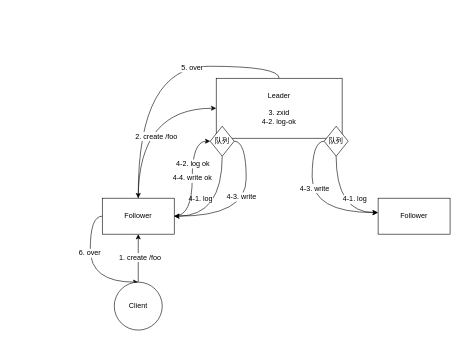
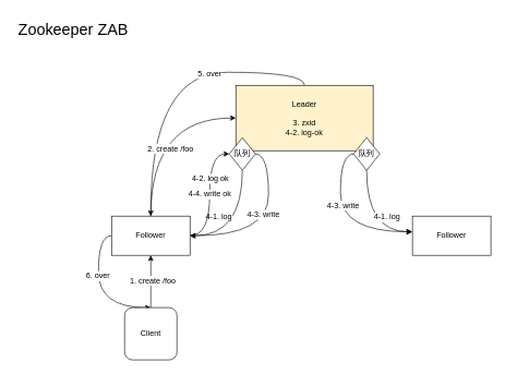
  <mxCell id="0" />
  <mxCell id="1" parent="0" />
  <mxCell id="2" style="edgeStyle=orthogonalEdgeStyle;curved=1;rounded=0;orthogonalLoop=1;jettySize=auto;html=1;entryX=1;entryY=0.5;entryDx=0;entryDy=0;exitX=0.5;exitY=1;exitDx=0;exitDy=0;" edge="1" parent="1" source="23" target="16"><mxGeometry relative="1" as="geometry" /></mxCell>
  <mxCell id="3" value="&lt;font style=&quot;font-size: 12px&quot;&gt;4-1. log&lt;/font&gt;" style="edgeLabel;html=1;align=center;verticalAlign=middle;resizable=0;points=[];" vertex="1" connectable="0" parent="2"><mxGeometry x="-0.223" y="-37" relative="1" as="geometry"><mxPoint as="offset" /></mxGeometry></mxCell>
  <mxCell id="4" style="edgeStyle=orthogonalEdgeStyle;curved=1;rounded=0;orthogonalLoop=1;jettySize=auto;html=1;entryX=0;entryY=0.4;entryDx=0;entryDy=0;entryPerimeter=0;exitX=0.5;exitY=1;exitDx=0;exitDy=0;" edge="1" parent="1" source="26" target="17"><mxGeometry relative="1" as="geometry" /></mxCell>
  <mxCell id="5" value="&lt;font style=&quot;font-size: 12px&quot;&gt;4-1. log&lt;/font&gt;" style="edgeLabel;html=1;align=center;verticalAlign=middle;resizable=0;points=[];" vertex="1" connectable="0" parent="4"><mxGeometry x="-0.171" y="29" relative="1" as="geometry"><mxPoint x="1" y="3" as="offset" /></mxGeometry></mxCell>
  <mxCell id="6" style="edgeStyle=orthogonalEdgeStyle;curved=1;rounded=0;orthogonalLoop=1;jettySize=auto;html=1;entryX=0.5;entryY=0;entryDx=0;entryDy=0;fontSize=12;exitX=0.5;exitY=0;exitDx=0;exitDy=0;" edge="1" parent="1" source="8" target="16"><mxGeometry relative="1" as="geometry" /></mxCell>
  <mxCell id="7" value="5. over" style="edgeLabel;html=1;align=center;verticalAlign=middle;resizable=0;points=[];fontSize=12;" vertex="1" connectable="0" parent="6"><mxGeometry x="-0.301" y="2" relative="1" as="geometry"><mxPoint as="offset" /></mxGeometry></mxCell>
- <mxCell id="8" value="Leader&lt;br&gt;&lt;br&gt;3. zxid&lt;br&gt;4-2. log-ok" style="rounded=0;whiteSpace=wrap;html=1;" vertex="1" parent="1"><mxGeometry x="360" y="130" width="210" height="100" as="geometry" /></mxCell>
+ <mxCell id="8" value="Leader&lt;br&gt;&lt;br&gt;3. zxid&lt;br&gt;4-2. log-ok" style="rounded=0;whiteSpace=wrap;html=1;fillColor=#fff2cc;" vertex="1" parent="1"><mxGeometry x="360" y="130" width="210" height="100" as="geometry" /></mxCell>
  <mxCell id="9" style="edgeStyle=orthogonalEdgeStyle;curved=1;rounded=0;orthogonalLoop=1;jettySize=auto;html=1;exitX=0.5;exitY=0;exitDx=0;exitDy=0;entryX=0;entryY=0.5;entryDx=0;entryDy=0;" edge="1" parent="1" source="16" target="8"><mxGeometry relative="1" as="geometry" /></mxCell>
  <mxCell id="10" value="&lt;font style=&quot;font-size: 12px&quot;&gt;2. create /foo&lt;/font&gt;" style="edgeLabel;html=1;align=center;verticalAlign=middle;resizable=0;points=[];" vertex="1" connectable="0" parent="9"><mxGeometry x="-0.254" y="-29" relative="1" as="geometry"><mxPoint as="offset" /></mxGeometry></mxCell>
  <mxCell id="11" style="edgeStyle=orthogonalEdgeStyle;curved=1;rounded=0;orthogonalLoop=1;jettySize=auto;html=1;exitX=1;exitY=0.5;exitDx=0;exitDy=0;entryX=0;entryY=0.5;entryDx=0;entryDy=0;" edge="1" parent="1" source="16" target="23"><mxGeometry relative="1" as="geometry" /></mxCell>
  <mxCell id="12" value="&lt;font style=&quot;font-size: 12px&quot;&gt;4-2. log ok&lt;/font&gt;" style="edgeLabel;html=1;align=center;verticalAlign=middle;resizable=0;points=[];" vertex="1" connectable="0" parent="11"><mxGeometry x="0.276" relative="1" as="geometry"><mxPoint as="offset" /></mxGeometry></mxCell>
  <mxCell id="13" value="4-4. write ok" style="edgeLabel;html=1;align=center;verticalAlign=middle;resizable=0;points=[];fontSize=12;" vertex="1" connectable="0" parent="11"><mxGeometry x="0.016" y="1" relative="1" as="geometry"><mxPoint as="offset" /></mxGeometry></mxCell>
  <mxCell id="14" style="edgeStyle=orthogonalEdgeStyle;curved=1;rounded=0;orthogonalLoop=1;jettySize=auto;html=1;entryX=0.5;entryY=0;entryDx=0;entryDy=0;fontSize=12;exitX=0;exitY=0.5;exitDx=0;exitDy=0;" edge="1" parent="1" source="16" target="20"><mxGeometry relative="1" as="geometry"><Array as="points"><mxPoint x="150" y="360" /><mxPoint x="150" y="470" /></Array></mxGeometry></mxCell>
  <mxCell id="15" value="6. over" style="edgeLabel;html=1;align=center;verticalAlign=middle;resizable=0;points=[];fontSize=12;" vertex="1" connectable="0" parent="14"><mxGeometry x="-0.229" y="-2" relative="1" as="geometry"><mxPoint as="offset" /></mxGeometry></mxCell>
  <mxCell id="16" value="Follower" style="rounded=0;whiteSpace=wrap;html=1;" vertex="1" parent="1"><mxGeometry x="170" y="330" width="120" height="60" as="geometry" /></mxCell>
  <mxCell id="17" value="Follower" style="rounded=0;whiteSpace=wrap;html=1;" vertex="1" parent="1"><mxGeometry x="630" y="330" width="120" height="60" as="geometry" /></mxCell>
  <mxCell id="18" style="edgeStyle=orthogonalEdgeStyle;curved=1;rounded=0;orthogonalLoop=1;jettySize=auto;html=1;exitX=0.5;exitY=0;exitDx=0;exitDy=0;entryX=0.5;entryY=1;entryDx=0;entryDy=0;" edge="1" parent="1" source="20" target="16"><mxGeometry relative="1" as="geometry" /></mxCell>
  <mxCell id="19" value="&lt;font style=&quot;font-size: 12px&quot;&gt;1. create /foo&lt;/font&gt;" style="edgeLabel;html=1;align=center;verticalAlign=middle;resizable=0;points=[];" vertex="1" connectable="0" parent="18"><mxGeometry x="0.05" y="-2" relative="1" as="geometry"><mxPoint as="offset" /></mxGeometry></mxCell>
- <mxCell id="20" value="Client" style="ellipse;whiteSpace=wrap;html=1;aspect=fixed;" vertex="1" parent="1"><mxGeometry x="190" y="470" width="80" height="80" as="geometry" /></mxCell>
+ <mxCell id="20" value="Client" style="whiteSpace=wrap;html=1;aspect=fixed;rounded=1;" vertex="1" parent="1"><mxGeometry x="190" y="470" width="80" height="80" as="geometry" /></mxCell>
  <mxCell id="21" style="edgeStyle=orthogonalEdgeStyle;curved=1;rounded=0;orthogonalLoop=1;jettySize=auto;html=1;" edge="1" parent="1" source="23"><mxGeometry relative="1" as="geometry"><mxPoint x="290" y="360" as="targetPoint" /><Array as="points"><mxPoint x="410" y="235" /><mxPoint x="410" y="360" /></Array></mxGeometry></mxCell>
  <mxCell id="22" value="&lt;font style=&quot;font-size: 12px&quot;&gt;4-3. write&lt;/font&gt;" style="edgeLabel;html=1;align=center;verticalAlign=middle;resizable=0;points=[];" vertex="1" connectable="0" parent="21"><mxGeometry x="-0.155" y="-9" relative="1" as="geometry"><mxPoint as="offset" /></mxGeometry></mxCell>
  <mxCell id="23" value="队列" style="rhombus;whiteSpace=wrap;html=1;" vertex="1" parent="1"><mxGeometry x="350" y="210" width="40" height="50" as="geometry" /></mxCell>
  <mxCell id="24" style="edgeStyle=orthogonalEdgeStyle;curved=1;rounded=0;orthogonalLoop=1;jettySize=auto;html=1;exitX=0;exitY=0.5;exitDx=0;exitDy=0;entryX=-0.008;entryY=0.4;entryDx=0;entryDy=0;entryPerimeter=0;fontSize=12;" edge="1" parent="1" source="26" target="17"><mxGeometry relative="1" as="geometry" /></mxCell>
  <mxCell id="25" value="&lt;font style=&quot;font-size: 12px&quot;&gt;4-3. write&lt;/font&gt;" style="edgeLabel;html=1;align=center;verticalAlign=middle;resizable=0;points=[];fontSize=12;" vertex="1" connectable="0" parent="24"><mxGeometry x="-0.21" y="3" relative="1" as="geometry"><mxPoint as="offset" /></mxGeometry></mxCell>
  <mxCell id="26" value="队列" style="rhombus;whiteSpace=wrap;html=1;" vertex="1" parent="1"><mxGeometry x="540" y="210" width="40" height="50" as="geometry" /></mxCell>
+ <mxCell id="27" value="&lt;font style=&quot;font-size: 24px&quot;&gt;Zookeeper ZAB&amp;nbsp;&lt;/font&gt;" style="text;html=1;strokeColor=none;fillColor=none;align=center;verticalAlign=middle;whiteSpace=wrap;rounded=0;fontSize=12;" vertex="1" parent="1"><mxGeometry x="20" y="20" width="190" height="50" as="geometry" /></mxCell>
